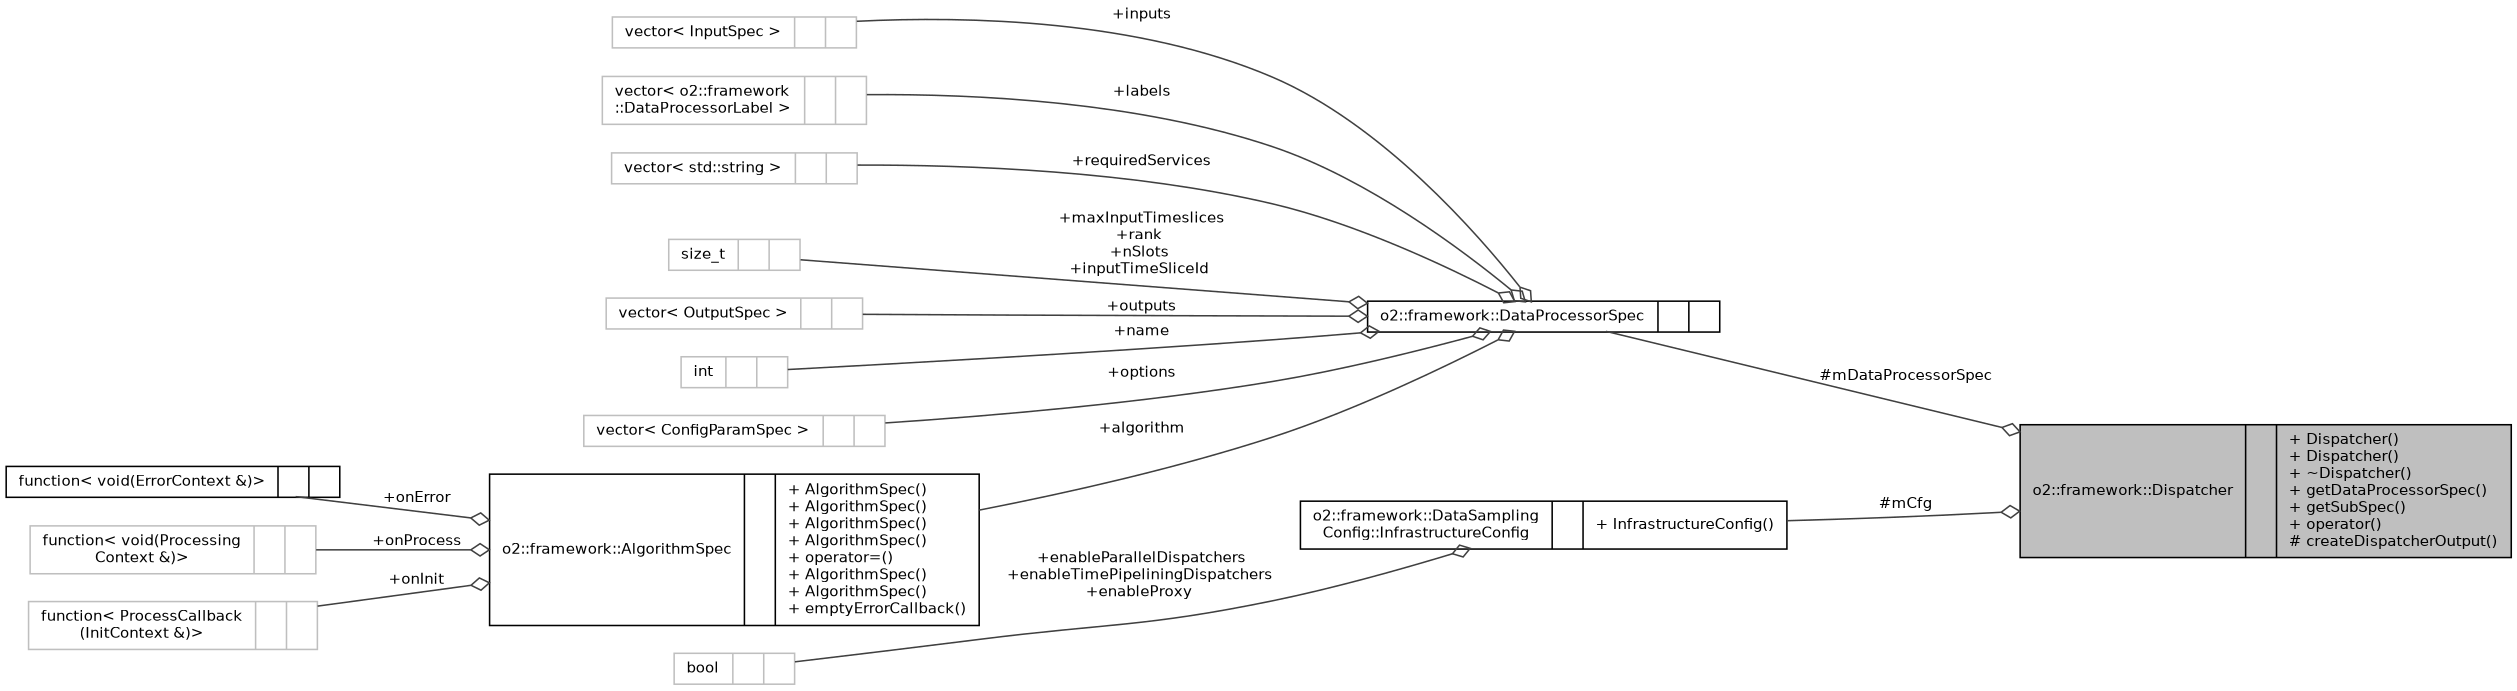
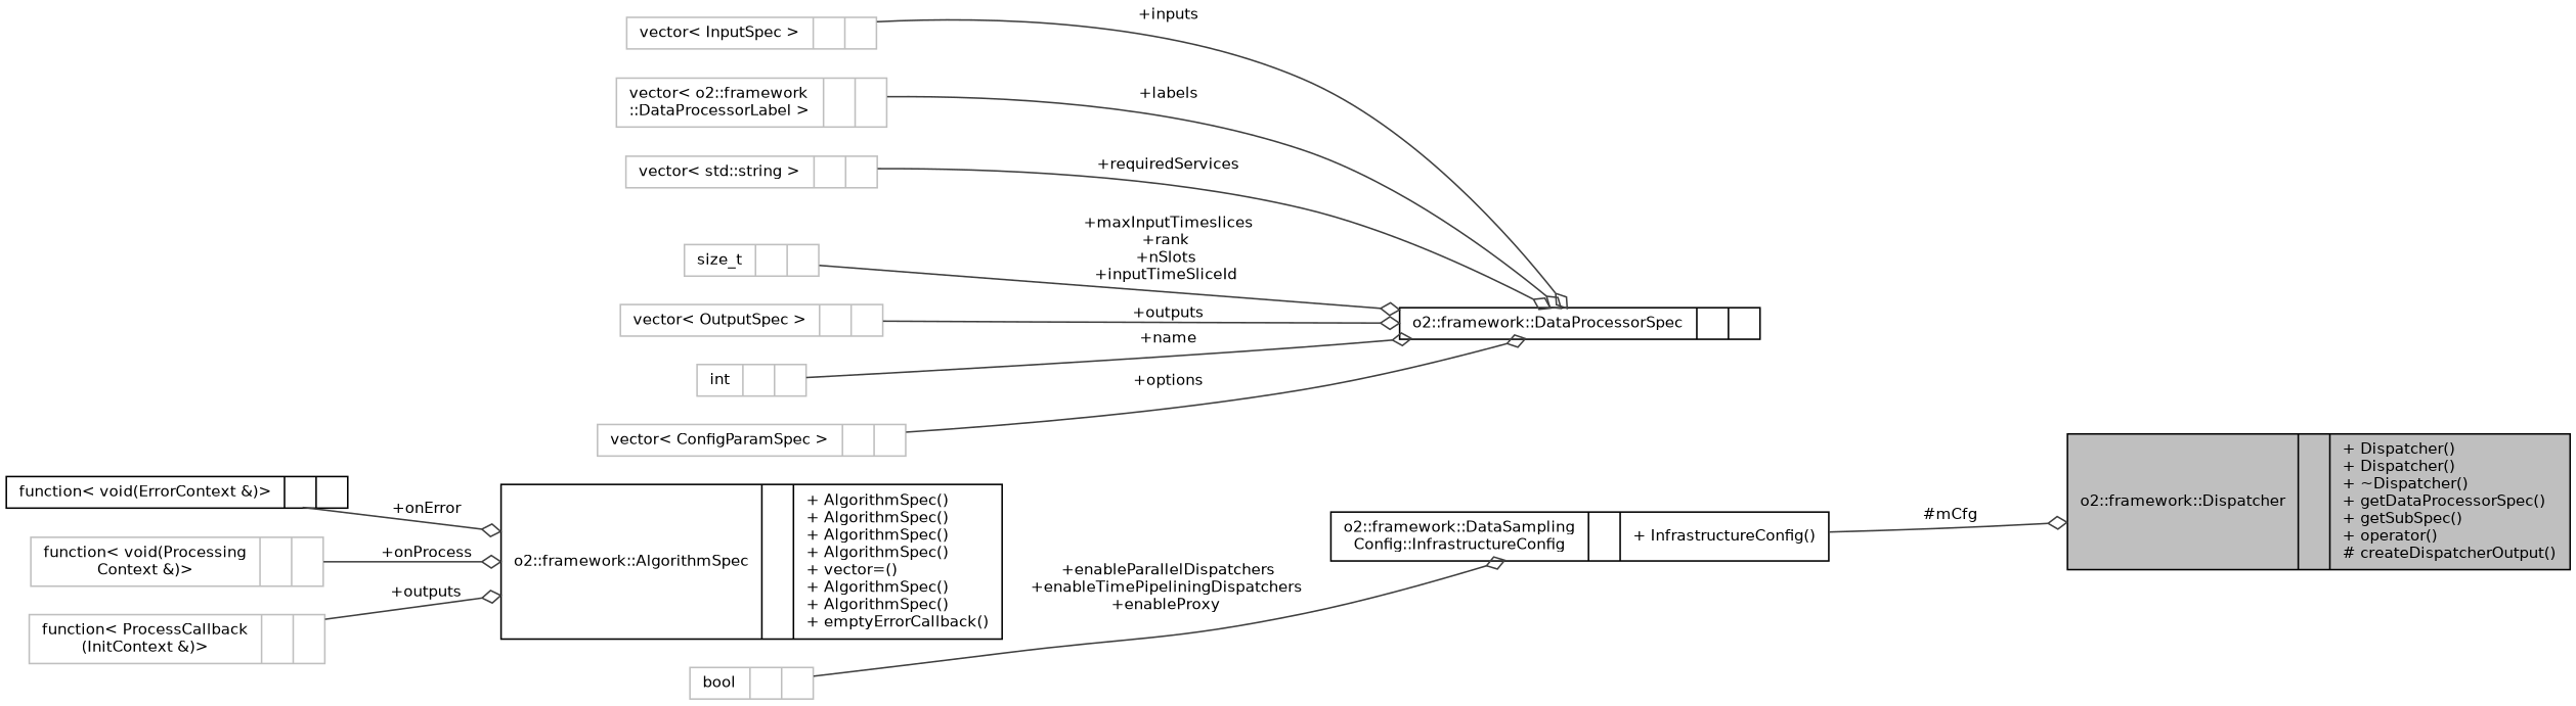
  digraph {
    rankdir=LR
    node [color=grey75 fontname=Helvetica fontsize=10 shape=record]
    edge [arrowhead=odiamond color=grey25 fontname=Helvetica fontsize=10 labelfontname=Helvetica labelfontsize=10 style=solid]
    n1 [color=black fillcolor=grey75 fontcolor=black height=0.2 label="{o2::framework::Dispatcher\n||+ Dispatcher()\l+ Dispatcher()\l+ ~Dispatcher()\l+ getDataProcessorSpec()\l+ getSubSpec()\l+ operator()\l# createDispatcherOutput()\l}" style=filled width=0.4]
    n2 [color=black height=0.2 label="{o2::framework::DataProcessorSpec\n||}" width=0.4]
    n3 [height=0.2 label="{vector\< InputSpec \>\n||}" width=0.4]
    n4 [height=0.2 label="{vector\< o2::framework\l::DataProcessorLabel \>\n||}" width=0.4]
    n5 [height=0.2 label="{vector\< std::string \>\n||}" width=0.4]
    n6 [height=0.2 label="{size_t\n||}" width=0.4]
    n7 [height=0.2 label="{vector\< OutputSpec \>\n||}" width=0.4]
    n8 [height=0.2 label="{int\n||}" width=0.4]
    n9 [height=0.2 label="{vector\< ConfigParamSpec \>\n||}" width=0.4]
-   n10 [color=black height=0.2 label="{o2::framework::AlgorithmSpec\n||+ AlgorithmSpec()\l+ AlgorithmSpec()\l+ AlgorithmSpec()\l+ AlgorithmSpec()\l+ operator=()\l+ AlgorithmSpec()\l+ AlgorithmSpec()\l+ emptyErrorCallback()\l}" width=0.4]
+   n10 [color=black height=0.2 label="{o2::framework::AlgorithmSpec\n||+ AlgorithmSpec()\l+ AlgorithmSpec()\l+ AlgorithmSpec()\l+ AlgorithmSpec()\l+ vector=()\l+ AlgorithmSpec()\l+ AlgorithmSpec()\l+ emptyErrorCallback()\l}" width=0.4]
    n11 [color=black height=0.2 label="{function\< void(ErrorContext &)\>\n||}" width=0.4]
    n12 [height=0.2 label="{function\< void(Processing\lContext &)\>\n||}" width=0.4]
    n13 [height=0.2 label="{function\< ProcessCallback\l(InitContext &)\>\n||}" width=0.4]
    n14 [color=black height=0.2 label="{o2::framework::DataSampling\lConfig::InfrastructureConfig\n||+ InfrastructureConfig()\l}" width=0.4]
    n15 [height=0.2 label="{bool\n||}" width=0.4]
-   n2 -> n1 [label=" #mDataProcessorSpec"]
    n3 -> n2 [label=" +inputs"]
    n4 -> n2 [label=" +labels"]
    n5 -> n2 [label=" +requiredServices"]
    n6 -> n2 [label=" +maxInputTimeslices\n+rank\n+nSlots\n+inputTimeSliceId"]
    n7 -> n2 [label=" +outputs"]
    n8 -> n2 [label=" +name"]
    n9 -> n2 [label=" +options"]
-   n10 -> n2 [label=" +algorithm"]
    n11 -> n10 [label=" +onError"]
    n12 -> n10 [label=" +onProcess"]
-   n13 -> n10 [label=" +onInit"]
+   n13 -> n10 [label=" +outputs"]
    n14 -> n1 [label=" #mCfg"]
    n15 -> n14 [label=" +enableParallelDispatchers\n+enableTimePipeliningDispatchers\n+enableProxy"]
  }
